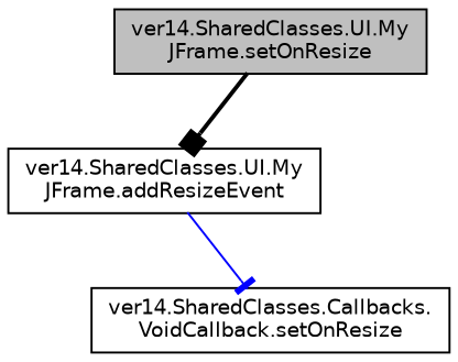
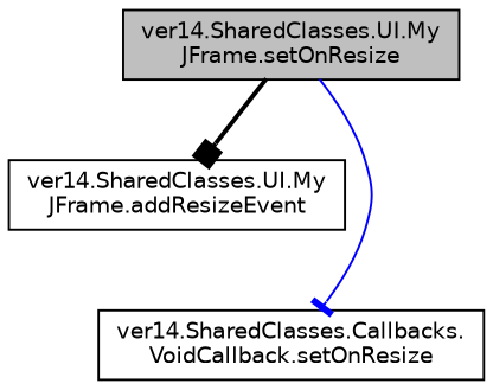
  digraph {
    rankdir=TB
    node [color=black fillcolor=white fontname=Helvetica fontsize=10 shape=record style=filled]
    edge [fontname=Helvetica fontsize=10 labelfontname=Helvetica labelfontsize=10]
    n1 [fillcolor=grey75 fontcolor=black height=0.2 label="ver14.SharedClasses.UI.My\lJFrame.setOnResize" width=0.4]
    n2 [height=0.2 label="ver14.SharedClasses.UI.My\lJFrame.addResizeEvent" width=0.4]
    n3 [height=0.2 label="ver14.SharedClasses.Callbacks.\lVoidCallback.setOnResize" width=0.4]
    n1 -> n2 [arrowhead=box color=black style=bold]
-   n2 -> n3 [arrowhead=tee color=blue style=solid]
+   n1 -> n3 [arrowhead=tee color=blue style=solid]
  }
